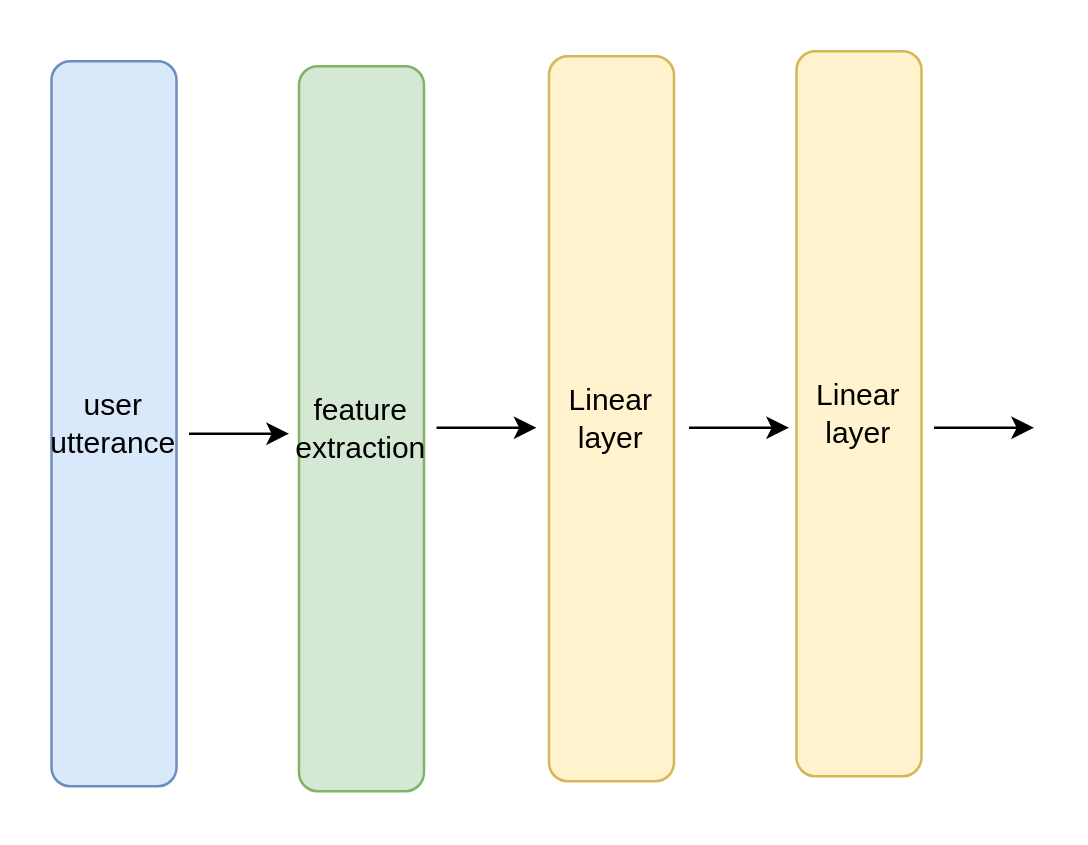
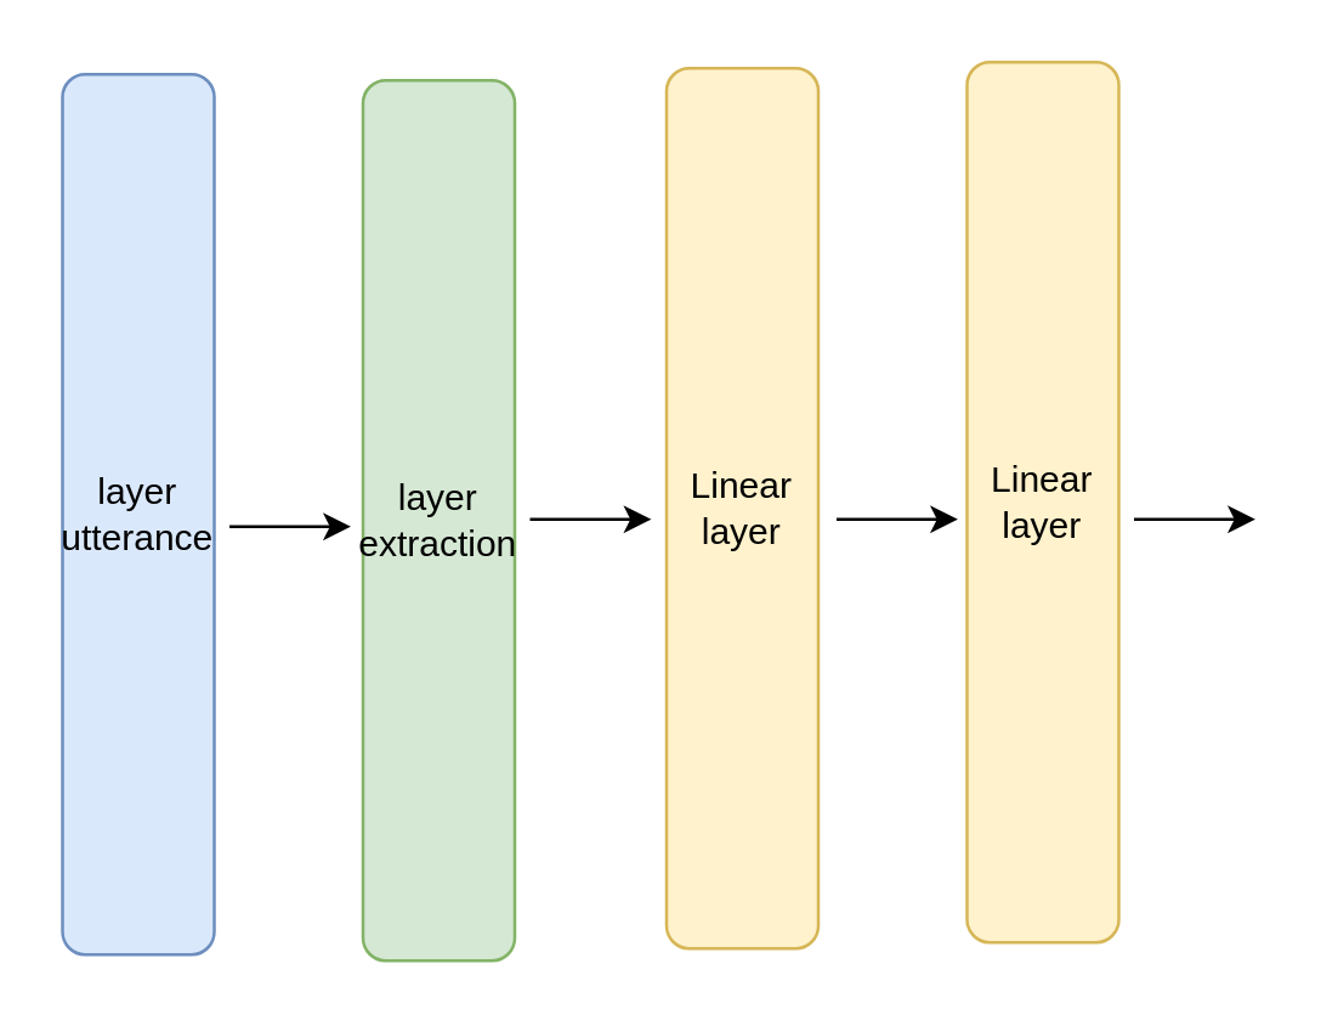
  <mxCell id="0" />
  <mxCell id="1" parent="0" />
- <mxCell id="2" value="user utterance" style="rounded=1;whiteSpace=wrap;html=1;fillColor=#dae8fc;strokeColor=#6c8ebf;" vertex="1" parent="1"><mxGeometry x="20" y="24" width="50" height="290" as="geometry" /></mxCell>
- <mxCell id="3" value="feature&lt;br&gt;extraction" style="rounded=1;whiteSpace=wrap;html=1;fillColor=#d5e8d4;strokeColor=#82b366;" vertex="1" parent="1"><mxGeometry x="119" y="26" width="50" height="290" as="geometry" /></mxCell>
+ <mxCell id="2" value="layer utterance" style="rounded=1;whiteSpace=wrap;html=1;fillColor=#dae8fc;strokeColor=#6c8ebf;" vertex="1" parent="1"><mxGeometry x="20" y="24" width="50" height="290" as="geometry" /></mxCell>
+ <mxCell id="3" value="layer&lt;br&gt;extraction" style="rounded=1;whiteSpace=wrap;html=1;fillColor=#d5e8d4;strokeColor=#82b366;" vertex="1" parent="1"><mxGeometry x="119" y="26" width="50" height="290" as="geometry" /></mxCell>
  <mxCell id="4" value="Linear&lt;br&gt;layer" style="rounded=1;whiteSpace=wrap;html=1;fillColor=#fff2cc;strokeColor=#d6b656;" vertex="1" parent="1"><mxGeometry x="219" y="22" width="50" height="290" as="geometry" /></mxCell>
  <mxCell id="5" value="Linear&lt;br&gt;layer" style="rounded=1;whiteSpace=wrap;html=1;fillColor=#fff2cc;strokeColor=#d6b656;" vertex="1" parent="1"><mxGeometry x="318" y="20" width="50" height="290" as="geometry" /></mxCell>
  <mxCell id="6" value="" style="endArrow=classic;html=1;rounded=0;" edge="1" parent="1"><mxGeometry width="50" height="50" relative="1" as="geometry"><mxPoint x="75" y="173" as="sourcePoint" /><mxPoint x="115" y="173" as="targetPoint" /></mxGeometry></mxCell>
  <mxCell id="7" value="" style="endArrow=classic;html=1;rounded=0;" edge="1" parent="1"><mxGeometry width="50" height="50" relative="1" as="geometry"><mxPoint x="174" y="170.58" as="sourcePoint" /><mxPoint x="214" y="170.58" as="targetPoint" /></mxGeometry></mxCell>
  <mxCell id="8" value="" style="endArrow=classic;html=1;rounded=0;" edge="1" parent="1"><mxGeometry width="50" height="50" relative="1" as="geometry"><mxPoint x="275" y="170.58" as="sourcePoint" /><mxPoint x="315" y="170.58" as="targetPoint" /></mxGeometry></mxCell>
  <mxCell id="9" value="" style="endArrow=classic;html=1;rounded=0;" edge="1" parent="1"><mxGeometry width="50" height="50" relative="1" as="geometry"><mxPoint x="373" y="170.58" as="sourcePoint" /><mxPoint x="413" y="170.58" as="targetPoint" /></mxGeometry></mxCell>
